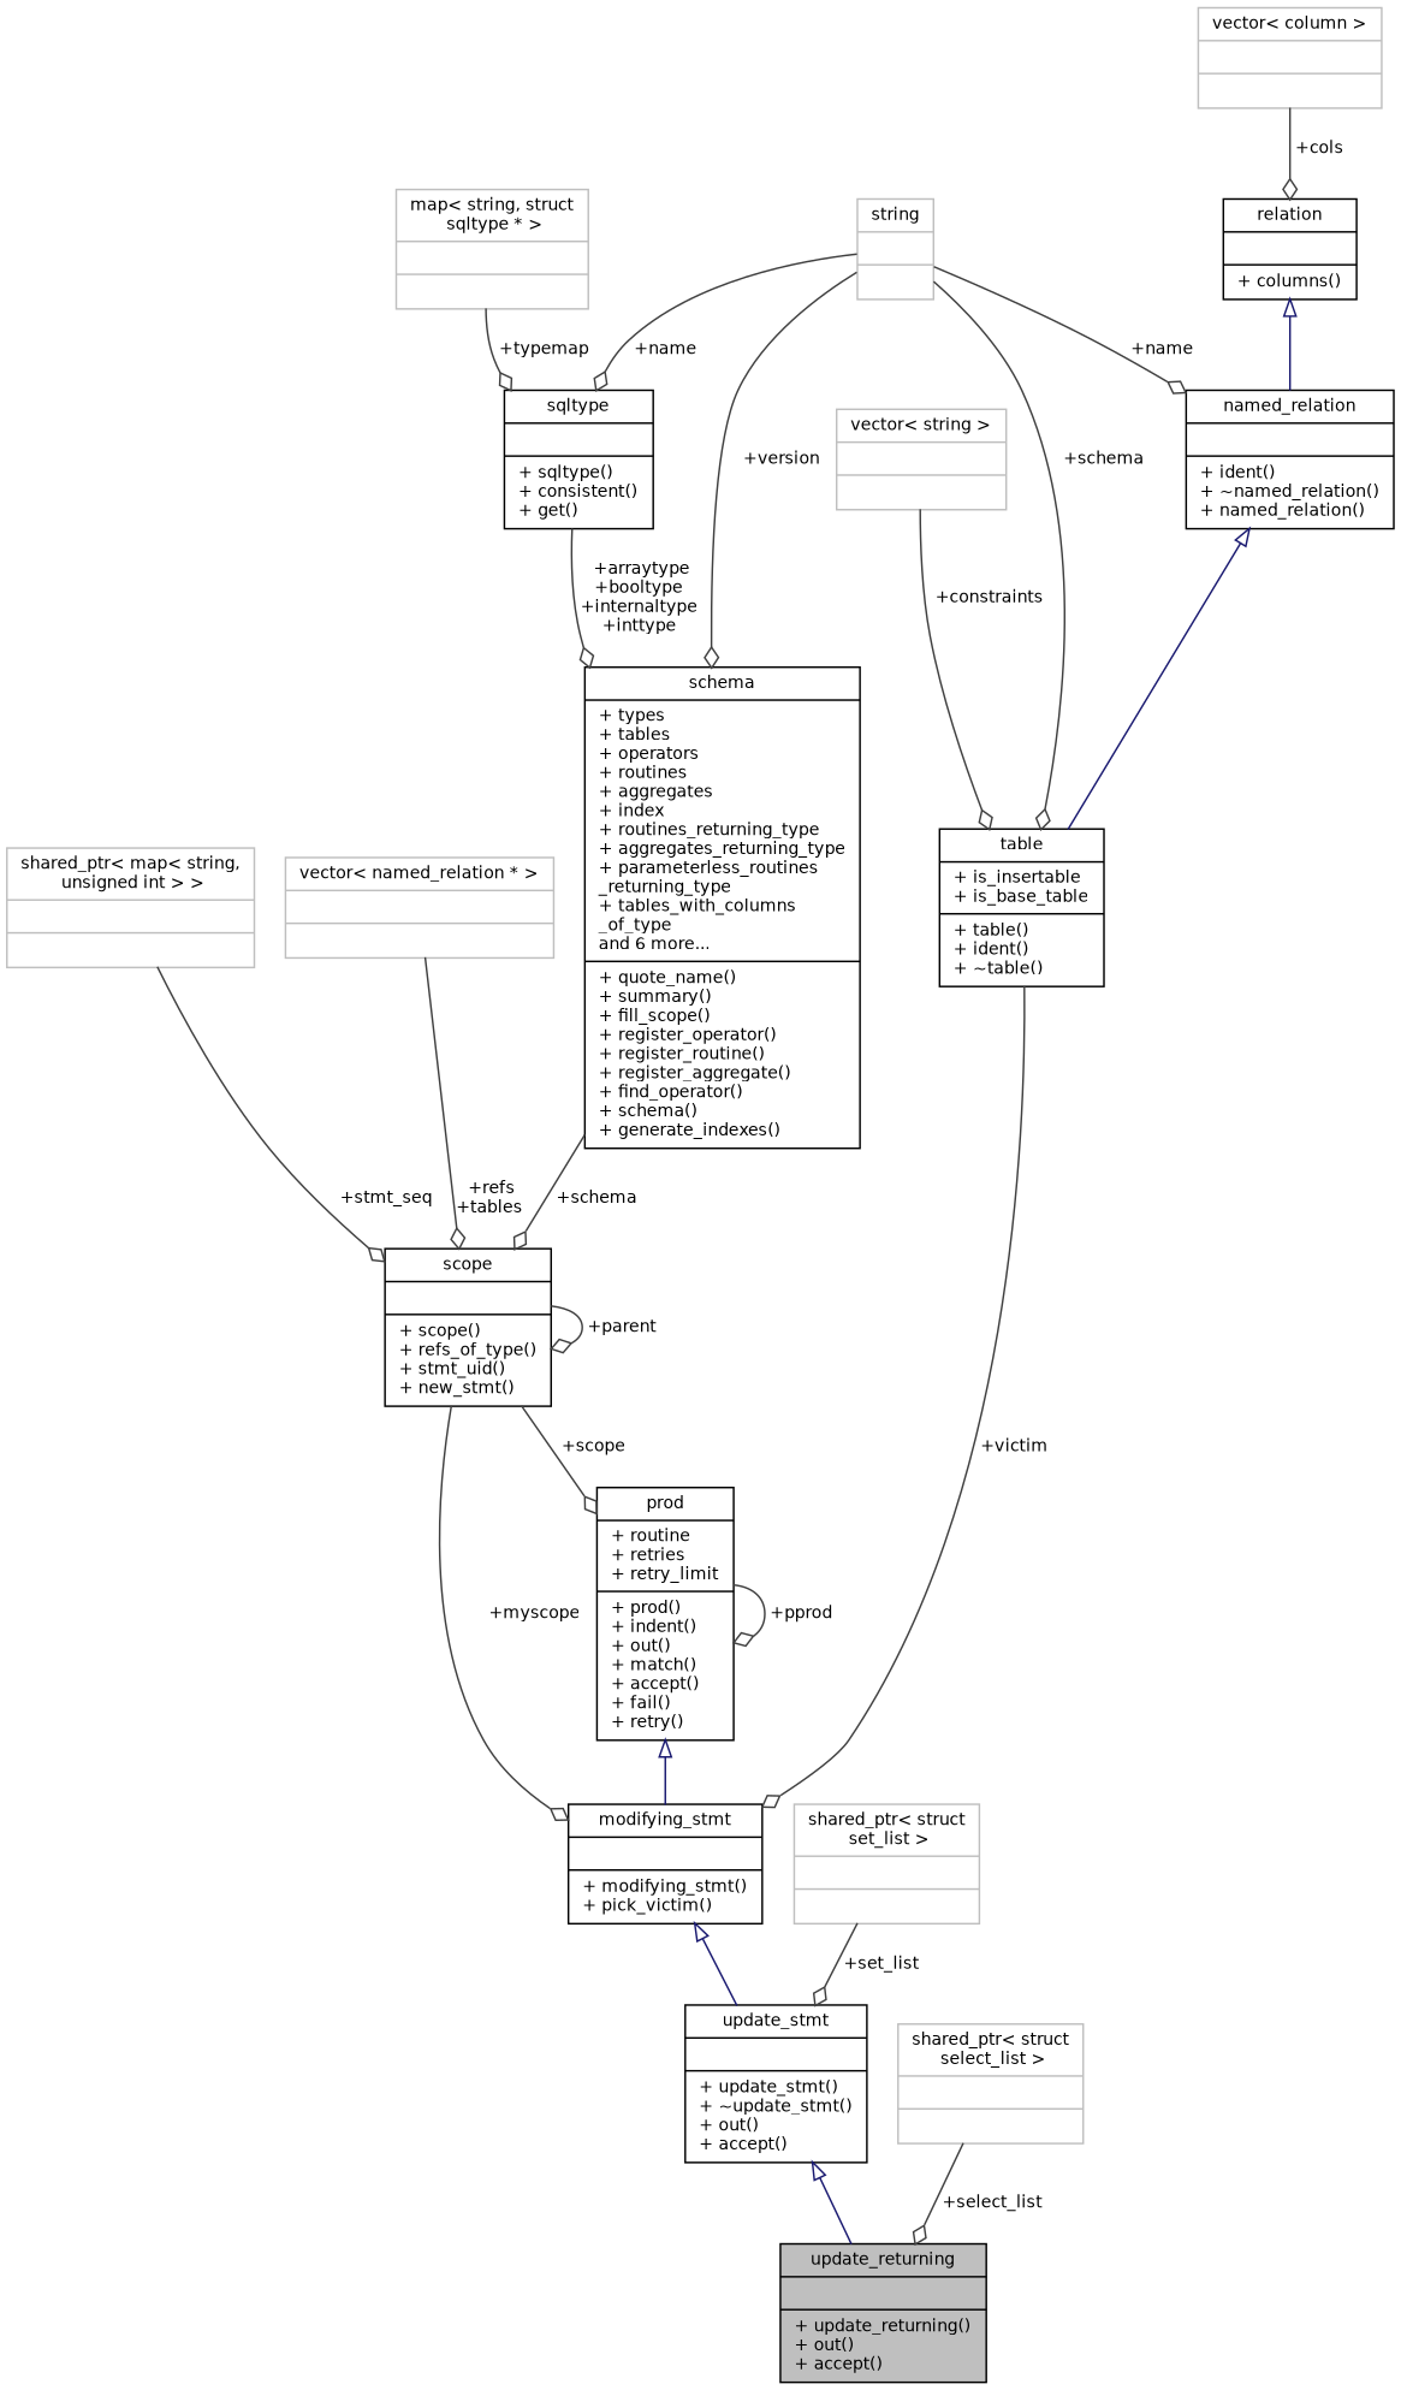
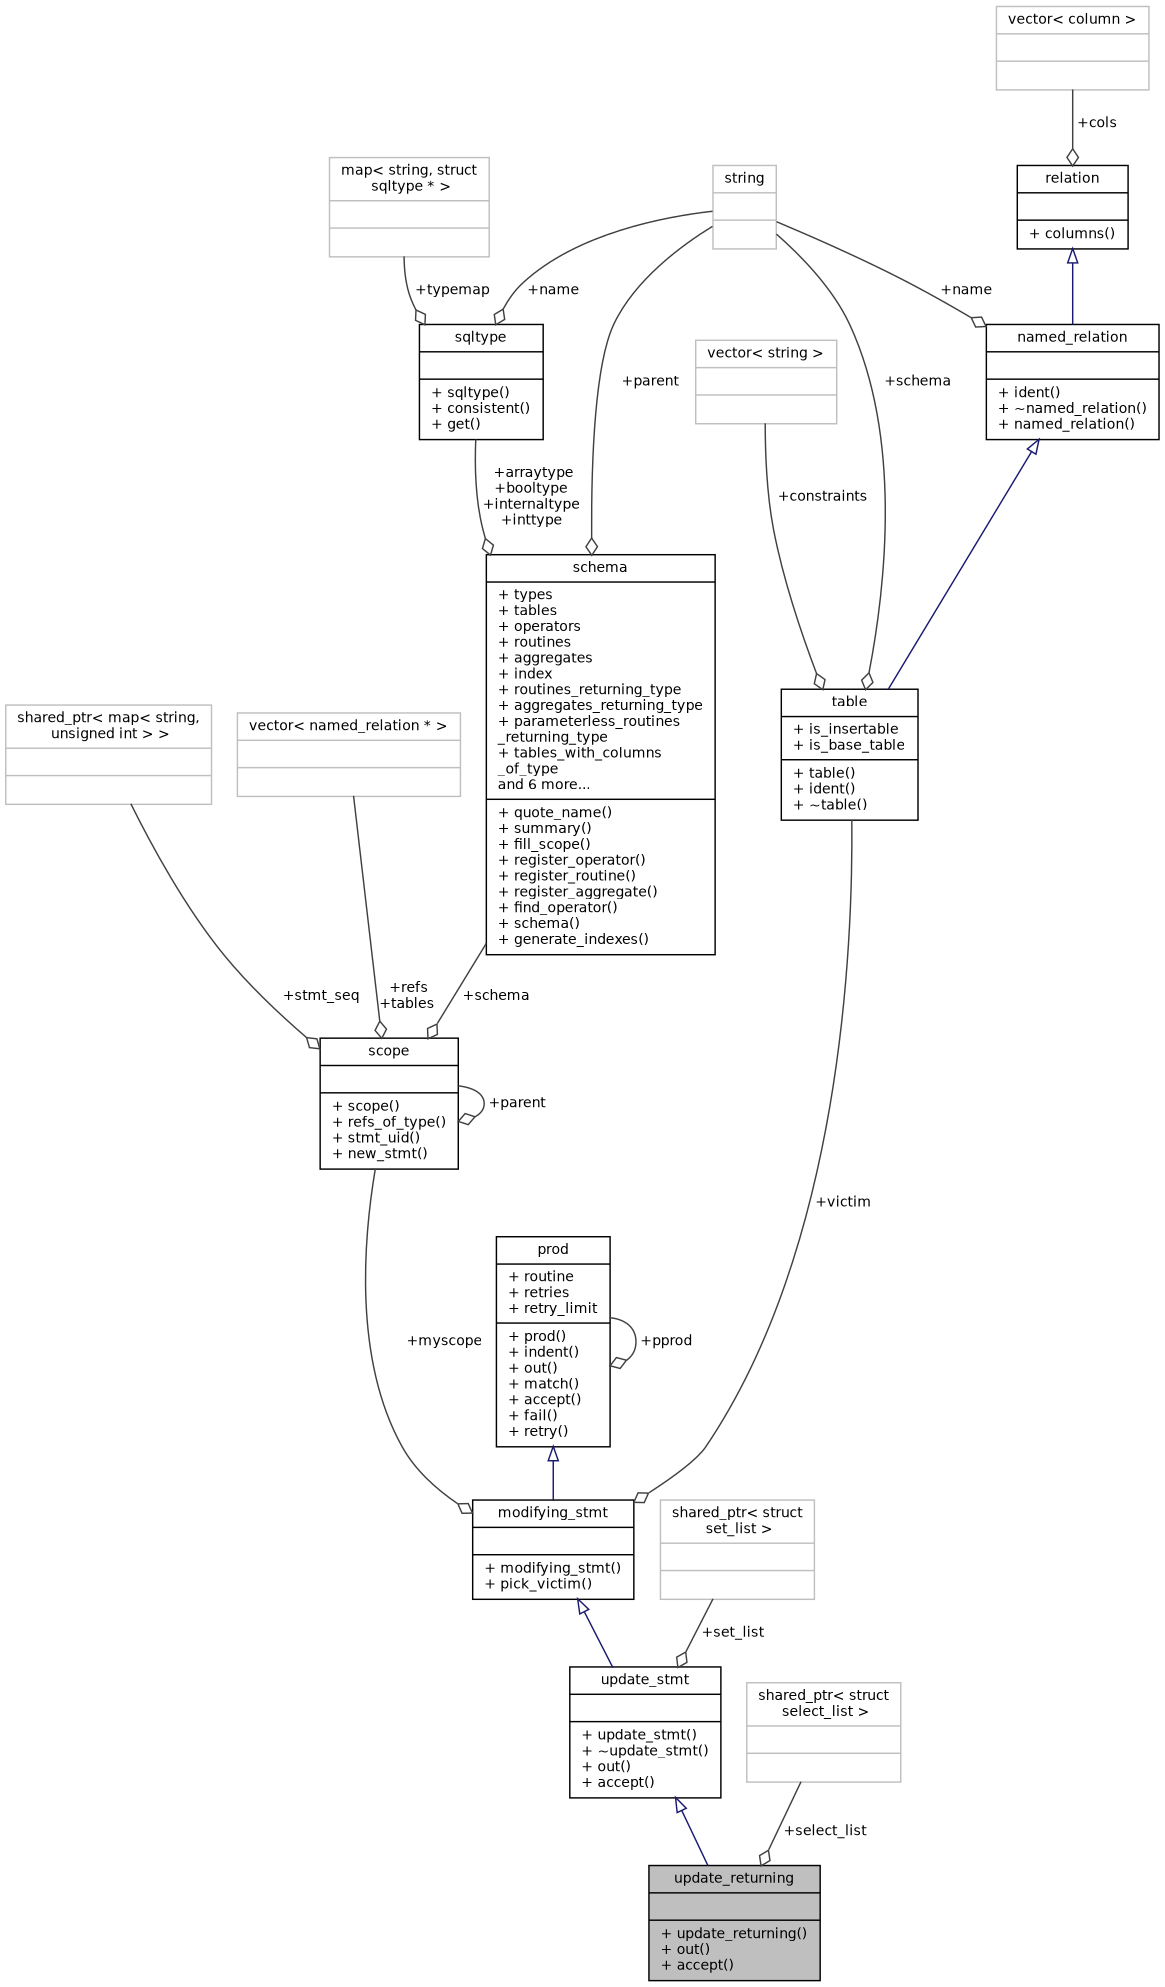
  digraph {
    node [color=black fillcolor=white fontname=Helvetica fontsize=10 shape=record style=filled]
    edge [color=grey25 fontname=Helvetica fontsize=10 labelfontname=Helvetica labelfontsize=10 style=solid arrowhead=odiamond]
    n1 [fillcolor=grey75 fontcolor=black height=0.2 label="{update_returning\n||+ update_returning()\l+ out()\l+ accept()\l}" width=0.4]
    n2 [height=0.2 label="{update_stmt\n||+ update_stmt()\l+ ~update_stmt()\l+ out()\l+ accept()\l}" width=0.4]
    n3 [height=0.2 label="{modifying_stmt\n||+ modifying_stmt()\l+ pick_victim()\l}" width=0.4]
    n4 [height=0.2 label="{prod\n|+ routine\l+ retries\l+ retry_limit\l|+ prod()\l+ indent()\l+ out()\l+ match()\l+ accept()\l+ fail()\l+ retry()\l}" width=0.4]
    n5 [height=0.2 label="{scope\n||+ scope()\l+ refs_of_type()\l+ stmt_uid()\l+ new_stmt()\l}" width=0.4]
    n6 [height=0.2 label="{schema\n|+ types\l+ tables\l+ operators\l+ routines\l+ aggregates\l+ index\l+ routines_returning_type\l+ aggregates_returning_type\l+ parameterless_routines\l_returning_type\l+ tables_with_columns\l_of_type\land 6 more...\l|+ quote_name()\l+ summary()\l+ fill_scope()\l+ register_operator()\l+ register_routine()\l+ register_aggregate()\l+ find_operator()\l+ schema()\l+ generate_indexes()\l}" width=0.4]
    n7 [color=grey75 height=0.2 label="{string\n||}" width=0.4]
    n8 [height=0.2 label="{sqltype\n||+ sqltype()\l+ consistent()\l+ get()\l}" width=0.4]
    n9 [height=0.2 label="{table\n|+ is_insertable\l+ is_base_table\l|+ table()\l+ ident()\l+ ~table()\l}" width=0.4]
    n10 [height=0.2 label="{named_relation\n||+ ident()\l+ ~named_relation()\l+ named_relation()\l}" width=0.4]
    n11 [color=grey75 height=0.2 label="{map\< string, struct\l sqltype * \>\n||}" width=0.4]
    n12 [color=grey75 height=0.2 label="{shared_ptr\< map\< string,\l unsigned int \> \>\n||}" width=0.4]
    n13 [color=grey75 height=0.2 label="{vector\< named_relation * \>\n||}" width=0.4]
    n14 [height=0.2 label="{relation\n||+ columns()\l}" width=0.4]
    n15 [color=grey75 height=0.2 label="{vector\< column \>\n||}" width=0.4]
    n16 [color=grey75 height=0.2 label="{vector\< string \>\n||}" width=0.4]
    n17 [color=grey75 height=0.2 label="{shared_ptr\< struct\l set_list \>\n||}" width=0.4]
    n18 [color=grey75 height=0.2 label="{shared_ptr\< struct\l select_list \>\n||}" width=0.4]
    n2 -> n1 [arrowtail=onormal color=midnightblue dir=back arrowhead=""]
    n3 -> n2 [arrowtail=onormal color=midnightblue dir=back arrowhead=""]
    n4 -> n3 [arrowtail=onormal color=midnightblue dir=back arrowhead=""]
    n4 -> n4 [label=" +pprod"]
    n5 -> n3 [label=" +myscope"]
-   n5 -> n4 [label=" +scope"]
    n5 -> n5 [label=" +parent"]
    n6 -> n5 [label=" +schema"]
-   n7 -> n6 [label=" +version"]
+   n7 -> n6 [label=" +parent"]
    n7 -> n8 [label=" +name"]
    n7 -> n9 [label=" +schema"]
    n7 -> n10 [label=" +name"]
    n8 -> n6 [label=" +arraytype\n+booltype\n+internaltype\n+inttype"]
    n9 -> n3 [label=" +victim"]
    n10 -> n9 [arrowtail=onormal color=midnightblue dir=back arrowhead=""]
    n11 -> n8 [label=" +typemap"]
    n12 -> n5 [label=" +stmt_seq"]
    n13 -> n5 [label=" +refs\n+tables"]
    n14 -> n10 [arrowtail=onormal color=midnightblue dir=back arrowhead=""]
    n15 -> n14 [label=" +cols"]
    n16 -> n9 [label=" +constraints"]
    n17 -> n2 [label=" +set_list"]
    n18 -> n1 [label=" +select_list"]
  }
